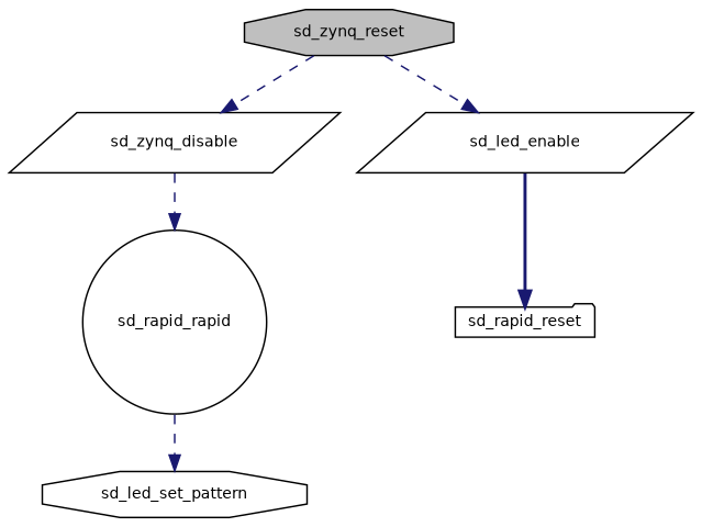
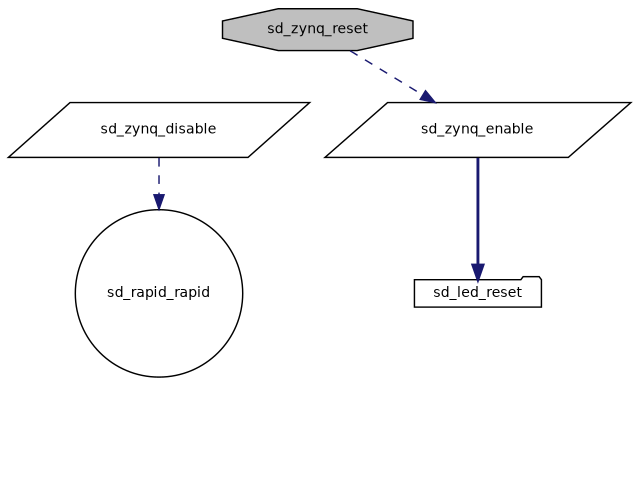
  digraph {
    rankdir=TB
    node [color=black fillcolor=white fontname=Helvetica fontsize=10 shape=octagon style=filled]
    edge [color=midnightblue fontname=Helvetica fontsize=10 labelfontname=Helvetica labelfontsize=10 style=dashed]
    n1 [fillcolor=grey75 fontcolor=black height=0.2 label=sd_zynq_reset width=0.4]
    n2 [height=0.2 label=sd_zynq_disable shape=parallelogram width=0.4]
-   n3 [height=0.2 label=sd_led_enable shape=parallelogram width=0.4]
+   n3 [height=0.2 label=sd_zynq_enable shape=parallelogram width=0.4]
    n4 [height=0.2 label=sd_rapid_rapid shape=circle width=0.4]
-   n5 [height=0.2 label=sd_rapid_reset shape=folder width=0.4]
-   n6 [height=0.2 label=sd_led_set_pattern width=0.4]
-   n1 -> n2
+   n5 [height=0.2 label=sd_led_reset shape=folder width=0.4]
    n1 -> n3
    n2 -> n4
    n3 -> n5 [style=bold]
-   n4 -> n6
  }
